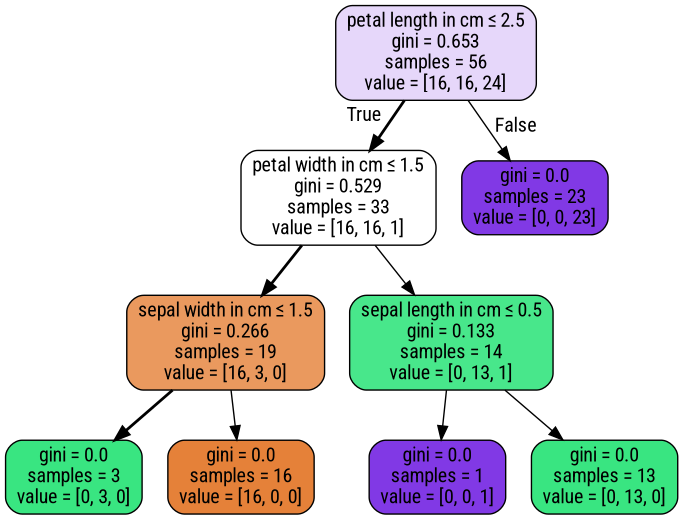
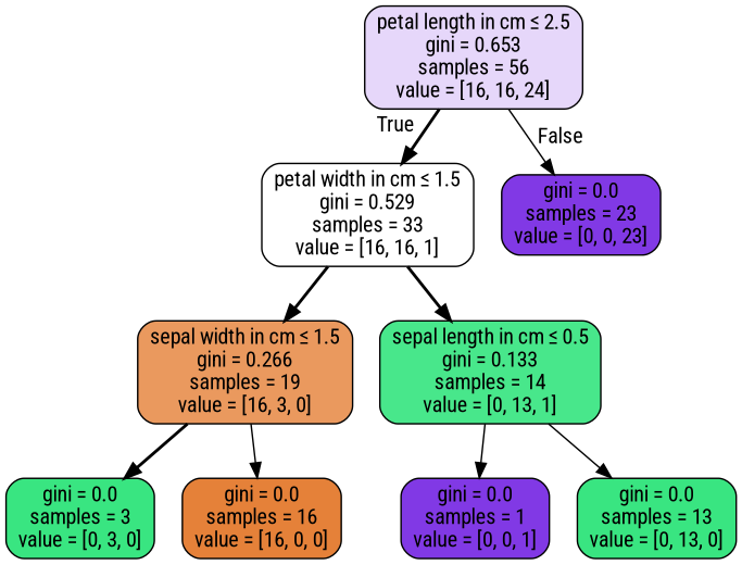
  digraph {
    fontname="Roboto Condensed"
    node [color=black fillcolor="#8139e5" fontname="Roboto Condensed" shape=box style="filled, rounded"]
    edge [fontname="Roboto Condensed" style=solid]
    n1 [fillcolor="#e6d7fa" label=<petal length in cm &le; 2.5<br/>gini = 0.653<br/>samples = 56<br/>value = [16, 16, 24]>]
    n2 [fillcolor="#ffffff" label=<petal width in cm &le; 1.5<br/>gini = 0.529<br/>samples = 33<br/>value = [16, 16, 1]>]
    n3 [label=<gini = 0.0<br/>samples = 23<br/>value = [0, 0, 23]>]
    n4 [fillcolor="#ea995e" label=<sepal width in cm &le; 1.5<br/>gini = 0.266<br/>samples = 19<br/>value = [16, 3, 0]>]
    n5 [fillcolor="#48e78b" label=<sepal length in cm &le; 0.5<br/>gini = 0.133<br/>samples = 14<br/>value = [0, 13, 1]>]
    n6 [fillcolor="#39e581" label=<gini = 0.0<br/>samples = 3<br/>value = [0, 3, 0]>]
    n7 [fillcolor="#e58139" label=<gini = 0.0<br/>samples = 16<br/>value = [16, 0, 0]>]
    n8 [label=<gini = 0.0<br/>samples = 1<br/>value = [0, 0, 1]>]
    n9 [fillcolor="#39e581" label=<gini = 0.0<br/>samples = 13<br/>value = [0, 13, 0]>]
    n1 -> n2 [headlabel=True labelangle=45 labeldistance=2.5 style=bold]
    n1 -> n3 [headlabel=False labelangle=-45 labeldistance=2.5]
    n2 -> n4 [style=bold]
-   n2 -> n5
+   n2 -> n5 [style=bold]
    n4 -> n6 [style=bold]
    n4 -> n7
    n5 -> n8
    n5 -> n9
  }
